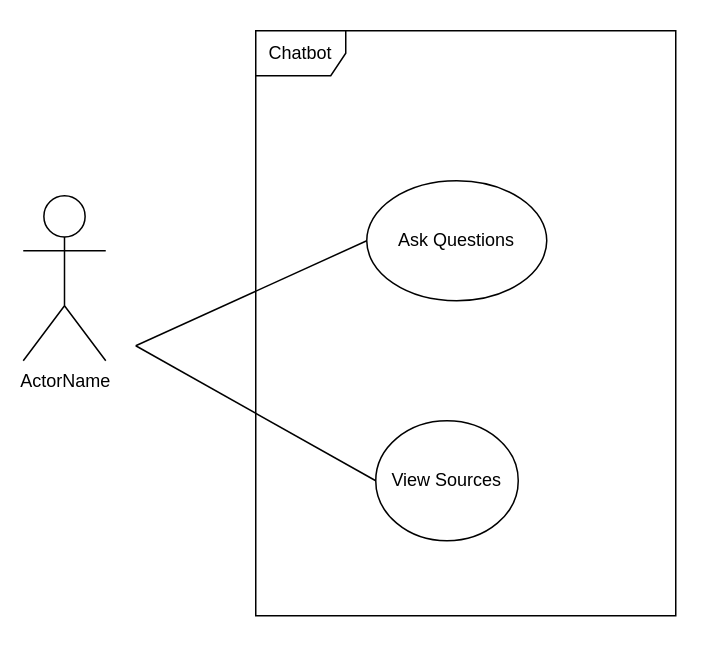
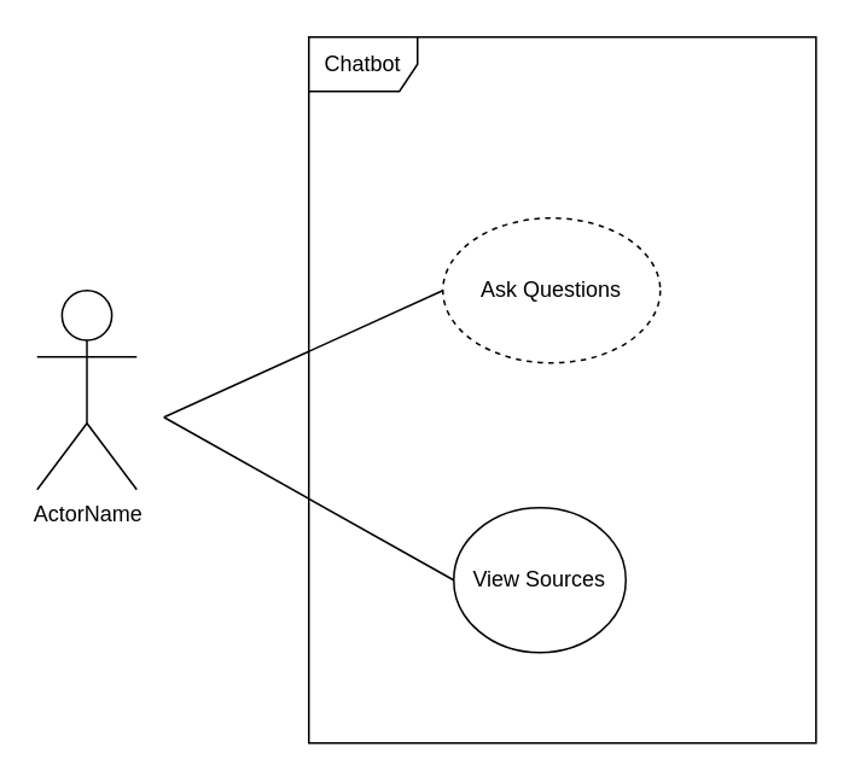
  <mxCell id="0" />
  <mxCell id="1" parent="0" />
- <mxCell id="2" value="ActorName" style="shape=umlActor;html=1;verticalLabelPosition=bottom;verticalAlign=top;align=center;" vertex="1" parent="1"><mxGeometry x="15" y="130" width="55" height="110" as="geometry" /></mxCell>
+ <mxCell id="2" value="ActorName" style="shape=umlActor;html=1;verticalLabelPosition=bottom;verticalAlign=top;align=center;" vertex="1" parent="1"><mxGeometry x="20" y="160" width="55" height="110" as="geometry" /></mxCell>
  <mxCell id="3" value="Chatbot" style="shape=umlFrame;whiteSpace=wrap;html=1;" vertex="1" parent="1"><mxGeometry x="170" y="20" width="280" height="390" as="geometry" /></mxCell>
- <mxCell id="4" value="Ask Questions" style="ellipse;whiteSpace=wrap;html=1;" vertex="1" parent="1"><mxGeometry x="244" y="120" width="120" height="80" as="geometry" /></mxCell>
+ <mxCell id="4" value="Ask Questions" style="ellipse;whiteSpace=wrap;html=1;dashed=1;" vertex="1" parent="1"><mxGeometry x="244" y="120" width="120" height="80" as="geometry" /></mxCell>
  <mxCell id="5" value="View Sources" style="ellipse;whiteSpace=wrap;html=1;" vertex="1" parent="1"><mxGeometry x="250" y="280" width="95" height="80" as="geometry" /></mxCell>
  <mxCell id="6" value="" style="endArrow=none;html=1;entryX=0;entryY=0.5;entryDx=0;entryDy=0;" edge="1" parent="1" target="5"><mxGeometry width="50" height="50" relative="1" as="geometry"><mxPoint x="90" y="230" as="sourcePoint" /><mxPoint x="210" y="370" as="targetPoint" /></mxGeometry></mxCell>
  <mxCell id="7" value="" style="endArrow=none;html=1;entryX=0;entryY=0.5;entryDx=0;entryDy=0;" edge="1" parent="1" target="4"><mxGeometry width="50" height="50" relative="1" as="geometry"><mxPoint x="90" y="230" as="sourcePoint" /><mxPoint x="210" y="370" as="targetPoint" /></mxGeometry></mxCell>
